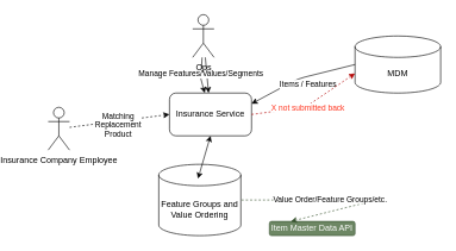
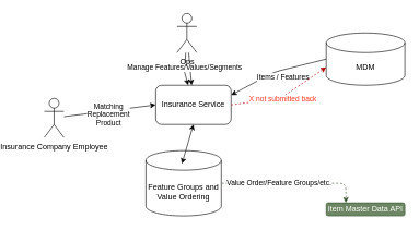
  <mxCell id="0" />
  <mxCell id="1" parent="0" />
  <mxCell id="2" value="Insurance Service" style="rounded=1;whiteSpace=wrap;html=1;" vertex="1" parent="1"><mxGeometry x="190" y="130" width="115" height="60" as="geometry" /></mxCell>
  <mxCell id="3" value="MDM" style="shape=cylinder3;whiteSpace=wrap;html=1;boundedLbl=1;backgroundOutline=1;size=15;" vertex="1" parent="1"><mxGeometry x="450" y="50" width="120" height="80" as="geometry" /></mxCell>
  <mxCell id="4" value="Feature Groups and Value Ordering" style="shape=cylinder3;whiteSpace=wrap;html=1;boundedLbl=1;backgroundOutline=1;size=15;" vertex="1" parent="1"><mxGeometry x="175" y="230" width="115" height="100" as="geometry" /></mxCell>
  <mxCell id="5" value="" style="endArrow=classic;startArrow=classic;html=1;entryX=0.5;entryY=1;entryDx=0;entryDy=0;" edge="1" parent="1" target="2"><mxGeometry width="50" height="50" relative="1" as="geometry"><mxPoint x="230" y="250" as="sourcePoint" /><mxPoint x="260" y="230" as="targetPoint" /></mxGeometry></mxCell>
  <mxCell id="6" value="Items / Features" style="endArrow=classic;html=1;exitX=0;exitY=0.5;exitDx=0;exitDy=0;exitPerimeter=0;entryX=1;entryY=0.25;entryDx=0;entryDy=0;" edge="1" parent="1" source="3" target="2"><mxGeometry x="-0.09" y="11" width="50" height="50" relative="1" as="geometry"><mxPoint x="460" y="190" as="sourcePoint" /><mxPoint x="320" y="140" as="targetPoint" /><Array as="points"><mxPoint x="370" y="110" /></Array><mxPoint as="offset" /></mxGeometry></mxCell>
  <mxCell id="7" value="Insurance Company Employee" style="shape=umlActor;verticalLabelPosition=bottom;verticalAlign=top;html=1;outlineConnect=0;" vertex="1" parent="1"><mxGeometry x="20" y="150" width="30" height="60" as="geometry" /></mxCell>
- <mxCell id="8" value="" style="endArrow=classic;html=1;entryX=0;entryY=0.5;entryDx=0;entryDy=0;dashed=1;" edge="1" parent="1" source="7" target="2"><mxGeometry width="50" height="50" relative="1" as="geometry"><mxPoint x="80" y="160" as="sourcePoint" /><mxPoint x="60" y="180" as="targetPoint" /></mxGeometry></mxCell>
+ <mxCell id="8" value="" style="endArrow=classic;html=1;entryX=0;entryY=0.5;entryDx=0;entryDy=0;" edge="1" parent="1" source="7" target="2"><mxGeometry width="50" height="50" relative="1" as="geometry"><mxPoint x="80" y="160" as="sourcePoint" /><mxPoint x="60" y="180" as="targetPoint" /></mxGeometry></mxCell>
  <mxCell id="9" value="Matching &lt;br&gt;Replacement &lt;br&gt;Product" style="edgeLabel;html=1;align=center;verticalAlign=middle;resizable=0;points=[];" vertex="1" connectable="0" parent="8"><mxGeometry x="-0.046" y="-5" relative="1" as="geometry"><mxPoint as="offset" /></mxGeometry></mxCell>
  <mxCell id="10" value="" style="edgeStyle=none;rounded=0;orthogonalLoop=1;jettySize=auto;html=1;endArrow=classic;endFill=1;" edge="1" parent="1" source="13" target="2"><mxGeometry relative="1" as="geometry" /></mxCell>
  <mxCell id="11" value="" style="edgeStyle=none;rounded=0;orthogonalLoop=1;jettySize=auto;html=1;endArrow=classic;endFill=1;" edge="1" parent="1" source="13" target="2"><mxGeometry relative="1" as="geometry"><Array as="points"><mxPoint x="234" y="110" /></Array></mxGeometry></mxCell>
  <mxCell id="12" value="Manage Features/Values/Segments" style="edgeLabel;html=1;align=center;verticalAlign=middle;resizable=0;points=[];" vertex="1" connectable="0" parent="11"><mxGeometry x="-0.105" y="-1" relative="1" as="geometry"><mxPoint as="offset" /></mxGeometry></mxCell>
  <mxCell id="13" value="Ops" style="shape=umlActor;verticalLabelPosition=bottom;verticalAlign=top;html=1;outlineConnect=0;" vertex="1" parent="1"><mxGeometry x="222.5" y="20" width="30" height="60" as="geometry" /></mxCell>
  <mxCell id="14" value="&lt;font color=&quot;#ff351f&quot;&gt;X not submitted back&lt;/font&gt;" style="endArrow=classic;html=1;exitX=1;exitY=0.5;exitDx=0;exitDy=0;entryX=0;entryY=0;entryDx=0;entryDy=52.5;entryPerimeter=0;fillColor=#e51400;dashed=1;strokeColor=#B20000;" edge="1" parent="1" source="2" target="3"><mxGeometry x="-0.017" y="-3" width="50" height="50" relative="1" as="geometry"><mxPoint x="390" y="180" as="sourcePoint" /><mxPoint x="440" y="130" as="targetPoint" /><Array as="points"><mxPoint x="380" y="150" /></Array><mxPoint as="offset" /></mxGeometry></mxCell>
- <mxCell id="15" value="Item Master Data API" style="rounded=1;whiteSpace=wrap;html=1;fillColor=#6d8764;strokeColor=#3A5431;fontColor=#ffffff;" vertex="1" parent="1"><mxGeometry x="330" y="310" width="120" height="20" as="geometry" /></mxCell>
+ <mxCell id="15" value="Item Master Data API" style="rounded=1;whiteSpace=wrap;html=1;fillColor=#6d8764;strokeColor=#3A5431;fontColor=#ffffff;" vertex="1" parent="1"><mxGeometry x="450" y="310" width="120" height="20" as="geometry" /></mxCell>
  <mxCell id="16" value="" style="endArrow=classic;html=1;dashed=1;strokeColor=#3A5431;entryX=0.25;entryY=0;entryDx=0;entryDy=0;fillColor=#6d8764;" edge="1" parent="1" target="15"><mxGeometry width="50" height="50" relative="1" as="geometry"><mxPoint x="291" y="280" as="sourcePoint" /><mxPoint x="481" y="270" as="targetPoint" /><Array as="points"><mxPoint x="480" y="280" /></Array></mxGeometry></mxCell>
  <mxCell id="17" value="Value Order/Feature Groups/etc." style="edgeLabel;html=1;align=center;verticalAlign=middle;resizable=0;points=[];" vertex="1" connectable="0" parent="16"><mxGeometry x="-0.216" y="2" relative="1" as="geometry"><mxPoint as="offset" /></mxGeometry></mxCell>
